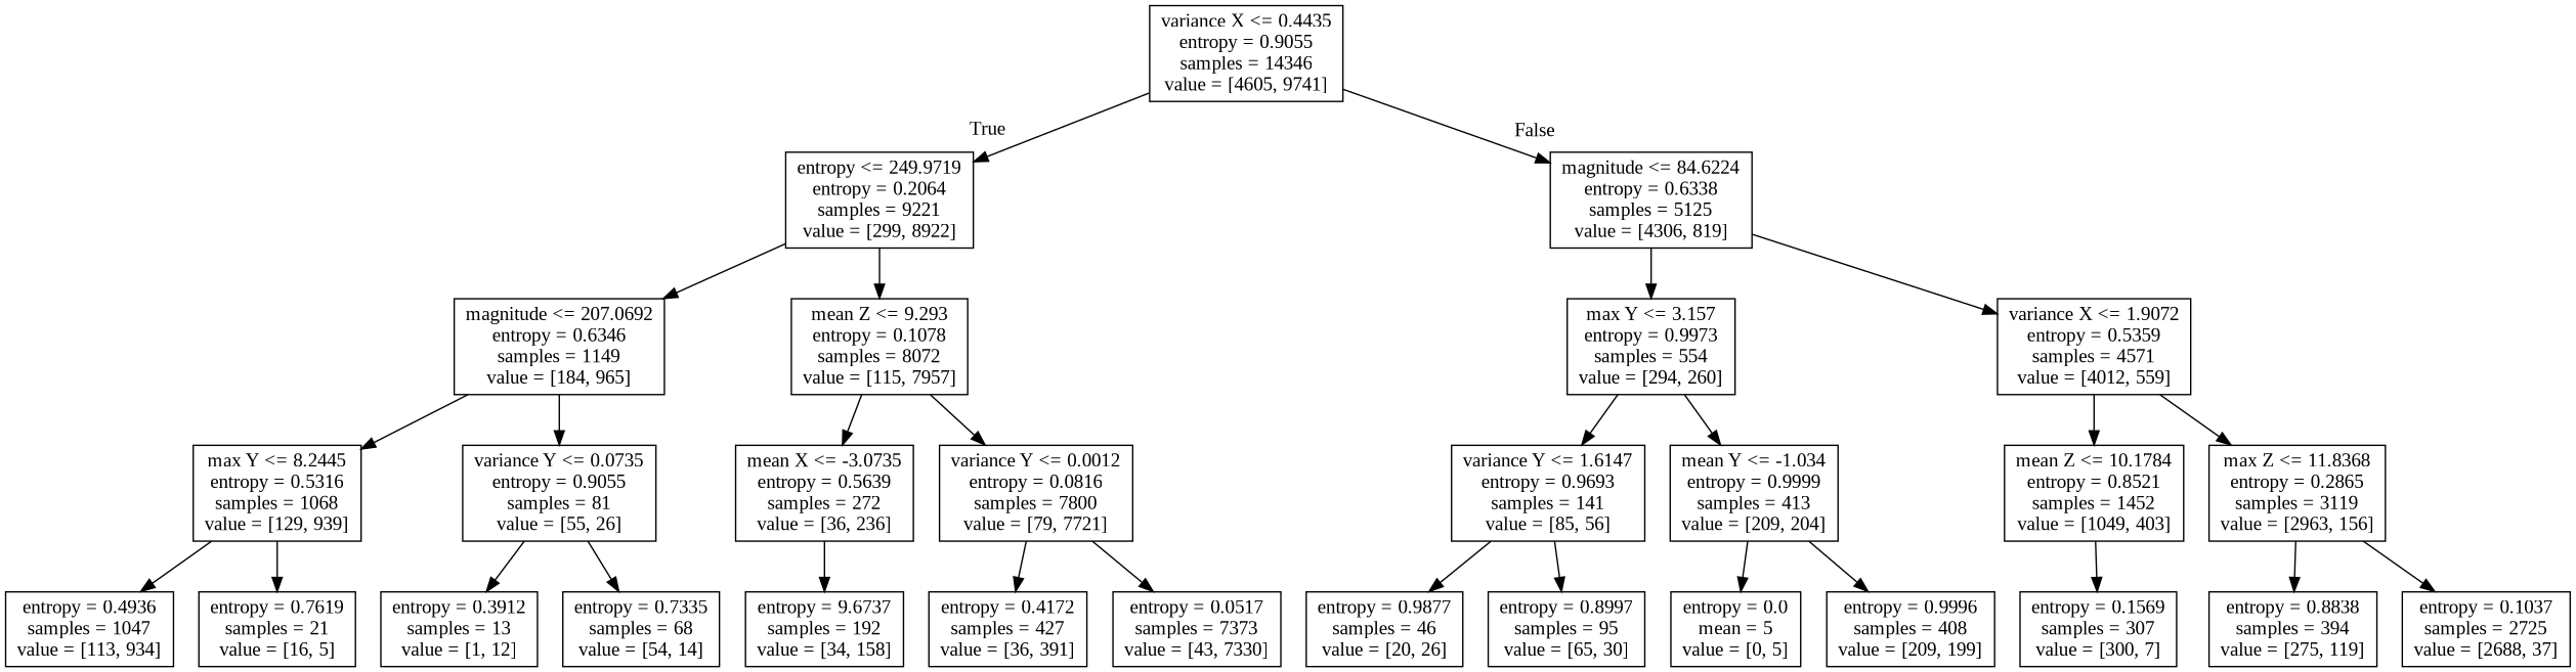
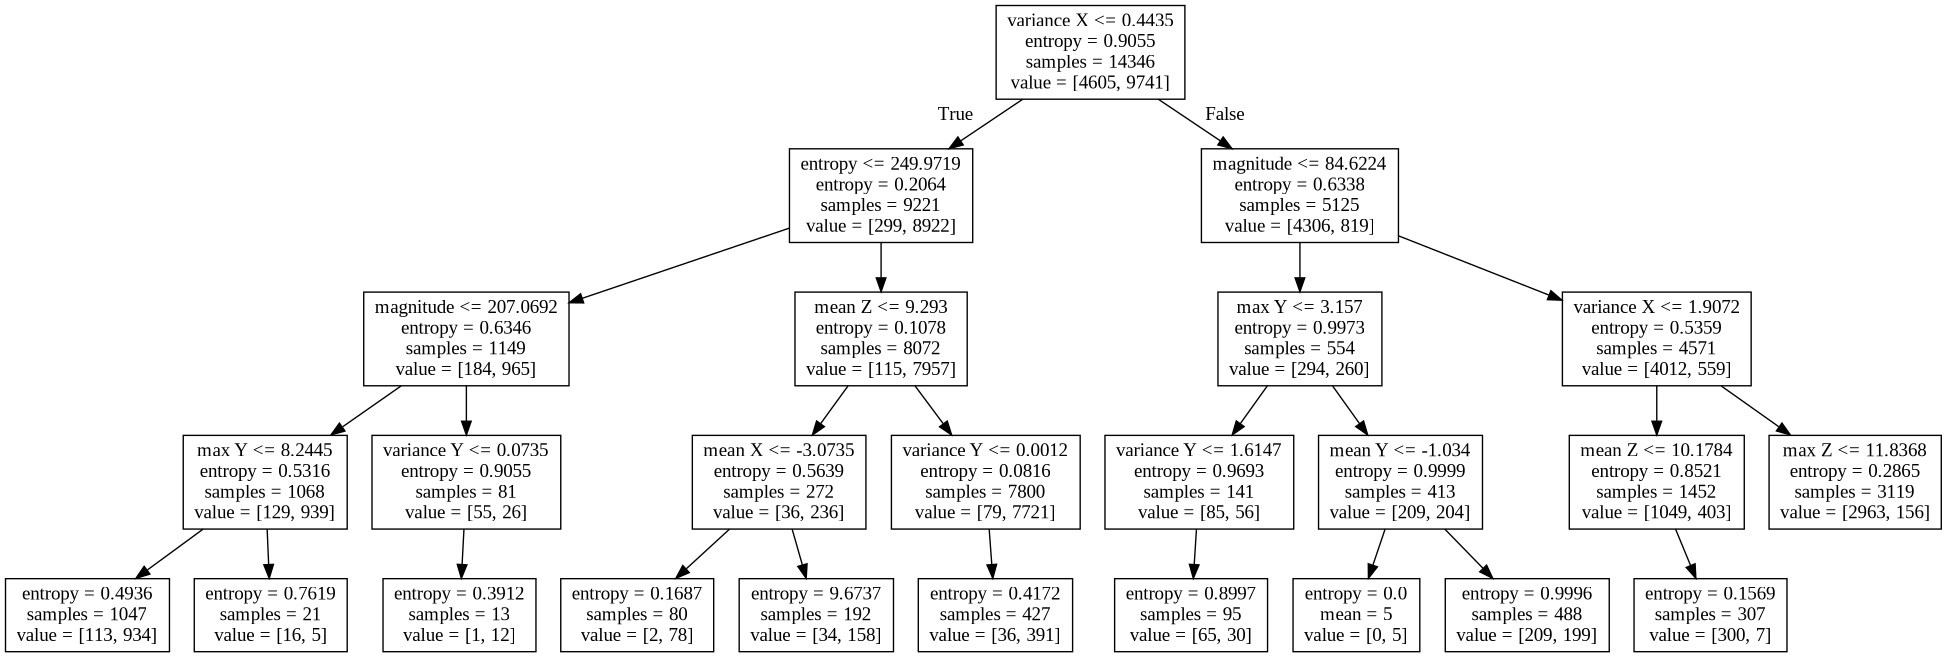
  digraph {
    fontname="Liberation Serif"
    node [fontname="Liberation Serif" shape=box]
    edge [fontname="Liberation Serif"]
    n1 [label="variance X <= 0.4435\nentropy = 0.9055\nsamples = 14346\nvalue = [4605, 9741]"]
    n2 [label="entropy <= 249.9719\nentropy = 0.2064\nsamples = 9221\nvalue = [299, 8922]"]
    n3 [label="magnitude <= 84.6224\nentropy = 0.6338\nsamples = 5125\nvalue = [4306, 819]"]
    n4 [label="magnitude <= 207.0692\nentropy = 0.6346\nsamples = 1149\nvalue = [184, 965]"]
    n5 [label="mean Z <= 9.293\nentropy = 0.1078\nsamples = 8072\nvalue = [115, 7957]"]
    n6 [label="max Y <= 3.157\nentropy = 0.9973\nsamples = 554\nvalue = [294, 260]"]
    n7 [label="variance X <= 1.9072\nentropy = 0.5359\nsamples = 4571\nvalue = [4012, 559]"]
    n8 [label="max Y <= 8.2445\nentropy = 0.5316\nsamples = 1068\nvalue = [129, 939]"]
    n9 [label="variance Y <= 0.0735\nentropy = 0.9055\nsamples = 81\nvalue = [55, 26]"]
    n10 [label="mean X <= -3.0735\nentropy = 0.5639\nsamples = 272\nvalue = [36, 236]"]
    n11 [label="variance Y <= 0.0012\nentropy = 0.0816\nsamples = 7800\nvalue = [79, 7721]"]
    n12 [label="entropy = 0.4936\nsamples = 1047\nvalue = [113, 934]"]
    n13 [label="entropy = 0.7619\nsamples = 21\nvalue = [16, 5]"]
    n14 [label="entropy = 0.3912\nsamples = 13\nvalue = [1, 12]"]
-   n15 [label="entropy = 0.7335\nsamples = 68\nvalue = [54, 14]"]
+   n16 [label="entropy = 0.1687\nsamples = 80\nvalue = [2, 78]"]
    n17 [label="entropy = 9.6737\nsamples = 192\nvalue = [34, 158]"]
    n18 [label="entropy = 0.4172\nsamples = 427\nvalue = [36, 391]"]
-   n19 [label="entropy = 0.0517\nsamples = 7373\nvalue = [43, 7330]"]
    n20 [label="variance Y <= 1.6147\nentropy = 0.9693\nsamples = 141\nvalue = [85, 56]"]
    n21 [label="mean Y <= -1.034\nentropy = 0.9999\nsamples = 413\nvalue = [209, 204]"]
    n22 [label="mean Z <= 10.1784\nentropy = 0.8521\nsamples = 1452\nvalue = [1049, 403]"]
    n23 [label="max Z <= 11.8368\nentropy = 0.2865\nsamples = 3119\nvalue = [2963, 156]"]
-   n24 [label="entropy = 0.9877\nsamples = 46\nvalue = [20, 26]"]
    n25 [label="entropy = 0.8997\nsamples = 95\nvalue = [65, 30]"]
    n26 [label="entropy = 0.0\nmean = 5\nvalue = [0, 5]"]
-   n27 [label="entropy = 0.9996\nsamples = 408\nvalue = [209, 199]"]
+   n27 [label="entropy = 0.9996\nsamples = 488\nvalue = [209, 199]"]
    n28 [label="entropy = 0.1569\nsamples = 307\nvalue = [300, 7]"]
-   n29 [label="entropy = 0.8838\nsamples = 394\nvalue = [275, 119]"]
-   n30 [label="entropy = 0.1037\nsamples = 2725\nvalue = [2688, 37]"]
    n1 -> n2 [headlabel=True labelangle=45 labeldistance=2.5]
    n1 -> n3 [headlabel=False labelangle=-45 labeldistance=2.5]
    n2 -> n4
    n2 -> n5
    n3 -> n6
    n3 -> n7
    n4 -> n8
    n4 -> n9
    n5 -> n10
    n5 -> n11
    n6 -> n20
    n6 -> n21
    n7 -> n22
    n7 -> n23
    n8 -> n12
    n8 -> n13
    n9 -> n14
-   n9 -> n15
+   n10 -> n16
    n10 -> n17
    n11 -> n18
-   n11 -> n19
-   n20 -> n24
    n20 -> n25
    n21 -> n26
    n21 -> n27
    n22 -> n28
-   n23 -> n29
-   n23 -> n30
  }
